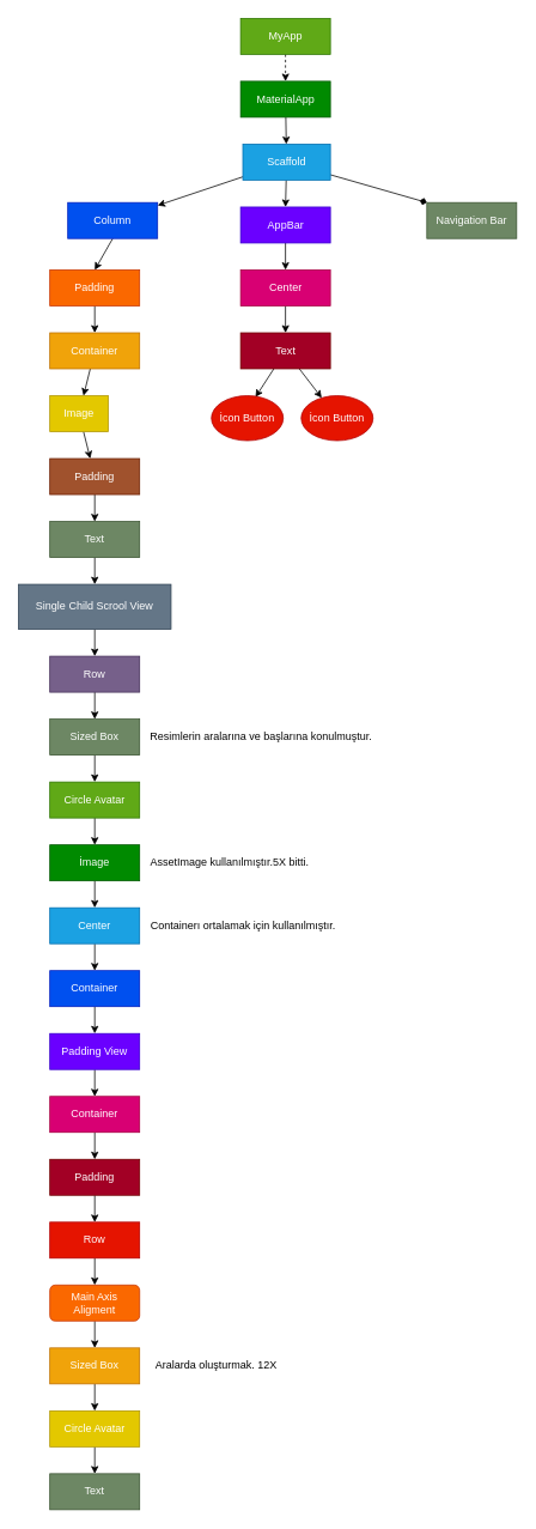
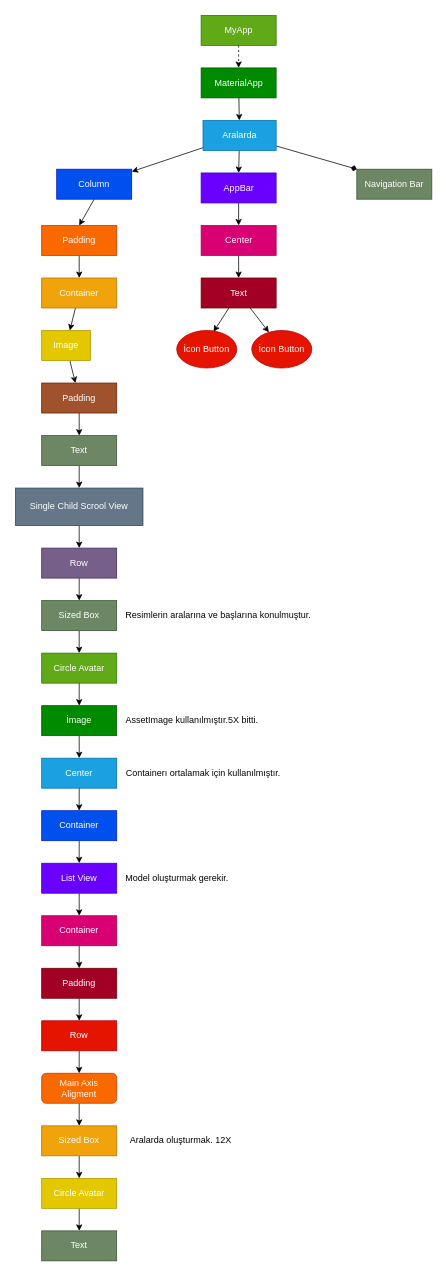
  <mxCell id="0" />
  <mxCell id="1" parent="0" />
  <mxCell id="2" value="" style="edgeStyle=none;html=1;entryX=0.5;entryY=0;entryDx=0;entryDy=0;fontColor=#ffffff;rounded=0;dashed=1;" parent="1" source="3" target="5" edge="1"><mxGeometry relative="1" as="geometry" /></mxCell>
  <mxCell id="3" value="MyApp" style="rounded=0;whiteSpace=wrap;html=1;fillColor=#60a917;fontColor=#ffffff;strokeColor=#2D7600;" parent="1" vertex="1"><mxGeometry x="267.5" y="20" width="100" height="40" as="geometry" /></mxCell>
  <mxCell id="4" value="" style="edgeStyle=none;html=1;fontColor=#ffffff;rounded=0;" parent="1" source="5" target="9" edge="1"><mxGeometry relative="1" as="geometry" /></mxCell>
  <mxCell id="5" value="MaterialApp" style="rounded=0;whiteSpace=wrap;html=1;fillColor=#008a00;fontColor=#ffffff;strokeColor=#005700;" parent="1" vertex="1"><mxGeometry x="267.5" y="90" width="100" height="40" as="geometry" /></mxCell>
  <mxCell id="6" value="" style="edgeStyle=none;html=1;fontColor=#ffffff;rounded=0;" parent="1" source="9" target="11" edge="1"><mxGeometry relative="1" as="geometry" /></mxCell>
  <mxCell id="7" value="" style="edgeStyle=none;html=1;fontColor=#ffffff;entryX=0.5;entryY=0;entryDx=0;entryDy=0;rounded=0;" parent="1" source="9" target="57" edge="1"><mxGeometry relative="1" as="geometry" /></mxCell>
  <mxCell id="8" style="edgeStyle=none;html=1;entryX=0;entryY=0;entryDx=0;entryDy=0;fontColor=#ffffff;rounded=0;endArrow=diamond;" parent="1" source="9" target="65" edge="1"><mxGeometry relative="1" as="geometry" /></mxCell>
- <mxCell id="9" value="Scaffold" style="rounded=0;whiteSpace=wrap;html=1;fillColor=#1ba1e2;fontColor=#ffffff;strokeColor=#006EAF;" parent="1" vertex="1"><mxGeometry x="270" y="160" width="97.5" height="40" as="geometry" /></mxCell>
+ <mxCell id="9" value="Aralarda" style="rounded=0;whiteSpace=wrap;html=1;fillColor=#1ba1e2;fontColor=#ffffff;strokeColor=#006EAF;" parent="1" vertex="1"><mxGeometry x="270" y="160" width="97.5" height="40" as="geometry" /></mxCell>
  <mxCell id="10" value="" style="edgeStyle=none;html=1;exitX=0.5;exitY=1;exitDx=0;exitDy=0;entryX=0.5;entryY=0;entryDx=0;entryDy=0;fontColor=#ffffff;rounded=0;" parent="1" source="11" target="18" edge="1"><mxGeometry relative="1" as="geometry"><mxPoint x="309.773" y="300" as="targetPoint" /><Array as="points" /></mxGeometry></mxCell>
  <mxCell id="11" value="Column" style="rounded=0;whiteSpace=wrap;html=1;fillColor=#0050ef;fontColor=#ffffff;strokeColor=#001DBC;" parent="1" vertex="1"><mxGeometry x="75" y="225" width="100" height="40" as="geometry" /></mxCell>
  <mxCell id="12" value="Resimlerin aralarına ve başlarına konulmuştur." style="text;html=1;align=center;verticalAlign=middle;resizable=0;points=[];autosize=1;strokeColor=none;fillColor=none;fontColor=#050505;rounded=0;" parent="1" vertex="1"><mxGeometry x="155" y="805" width="270" height="30" as="geometry" /></mxCell>
  <mxCell id="13" value="AssetImage kullanılmıştır.5X bitti." style="text;html=1;align=center;verticalAlign=middle;resizable=0;points=[];autosize=1;strokeColor=none;fillColor=none;fontColor=#080808;rounded=0;" parent="1" vertex="1"><mxGeometry x="155" y="945" width="200" height="30" as="geometry" /></mxCell>
  <mxCell id="14" value="Containerı ortalamak için kullanılmıştır." style="text;html=1;align=center;verticalAlign=middle;resizable=0;points=[];autosize=1;strokeColor=none;fillColor=none;fontColor=#050505;rounded=0;" parent="1" vertex="1"><mxGeometry x="155" y="1015" width="230" height="30" as="geometry" /></mxCell>
+ <mxCell id="15" value="Model oluşturmak gerekir." style="text;html=1;align=center;verticalAlign=middle;resizable=0;points=[];autosize=1;strokeColor=none;fillColor=none;fontColor=#020202;rounded=0;" parent="1" vertex="1"><mxGeometry x="155" y="1155" width="160" height="30" as="geometry" /></mxCell>
  <mxCell id="16" value="Aralarda oluşturmak. 12X" style="text;html=1;align=center;verticalAlign=middle;resizable=0;points=[];autosize=1;strokeColor=none;fillColor=none;fontColor=#000000;rounded=0;" parent="1" vertex="1"><mxGeometry x="155" y="1505" width="170" height="30" as="geometry" /></mxCell>
  <mxCell id="17" value="" style="edgeStyle=none;html=1;entryX=0.5;entryY=0;entryDx=0;entryDy=0;fontColor=#ffffff;rounded=0;" parent="1" source="18" target="20" edge="1"><mxGeometry relative="1" as="geometry" /></mxCell>
  <mxCell id="18" value="Padding" style="rounded=0;whiteSpace=wrap;html=1;fillColor=#fa6800;fontColor=#ffffff;strokeColor=#C73500;" parent="1" vertex="1"><mxGeometry x="55" y="300" width="100" height="40" as="geometry" /></mxCell>
  <mxCell id="19" value="" style="edgeStyle=none;html=1;fontColor=#ffffff;rounded=0;" parent="1" source="20" target="22" edge="1"><mxGeometry relative="1" as="geometry" /></mxCell>
  <mxCell id="20" value="Container" style="rounded=0;whiteSpace=wrap;html=1;fillColor=#f0a30a;fontColor=#ffffff;strokeColor=#BD7000;" parent="1" vertex="1"><mxGeometry x="55" y="370" width="100" height="40" as="geometry" /></mxCell>
  <mxCell id="21" value="" style="edgeStyle=none;html=1;fontColor=#ffffff;rounded=0;" parent="1" source="22" target="24" edge="1"><mxGeometry relative="1" as="geometry" /></mxCell>
  <mxCell id="22" value="Image" style="rounded=0;whiteSpace=wrap;html=1;fillColor=#e3c800;fontColor=#ffffff;strokeColor=#B09500;" parent="1" vertex="1"><mxGeometry x="55" y="440" width="65" height="40" as="geometry" /></mxCell>
  <mxCell id="23" value="" style="edgeStyle=none;html=1;fontColor=#ffffff;rounded=0;" parent="1" source="24" target="26" edge="1"><mxGeometry relative="1" as="geometry" /></mxCell>
  <mxCell id="24" value="Padding" style="rounded=0;whiteSpace=wrap;html=1;fillColor=#a0522d;fontColor=#ffffff;strokeColor=#6D1F00;" parent="1" vertex="1"><mxGeometry x="55" y="510" width="100" height="40" as="geometry" /></mxCell>
  <mxCell id="25" value="" style="edgeStyle=none;html=1;fontColor=#ffffff;rounded=0;" parent="1" source="26" target="28" edge="1"><mxGeometry relative="1" as="geometry" /></mxCell>
  <mxCell id="26" value="Text" style="rounded=0;whiteSpace=wrap;html=1;fillColor=#6d8764;fontColor=#ffffff;strokeColor=#3A5431;" parent="1" vertex="1"><mxGeometry x="55" y="580" width="100" height="40" as="geometry" /></mxCell>
  <mxCell id="27" value="" style="edgeStyle=none;html=1;fontColor=#ffffff;rounded=0;" parent="1" source="28" target="30" edge="1"><mxGeometry relative="1" as="geometry" /></mxCell>
  <mxCell id="28" value="Single Child Scrool View" style="rounded=0;whiteSpace=wrap;html=1;fontColor=#ffffff;fillColor=#647687;strokeColor=#314354;" parent="1" vertex="1"><mxGeometry x="20" y="650" width="170" height="50" as="geometry" /></mxCell>
  <mxCell id="29" value="" style="edgeStyle=none;html=1;fontColor=#ffffff;rounded=0;" parent="1" source="30" target="32" edge="1"><mxGeometry relative="1" as="geometry" /></mxCell>
  <mxCell id="30" value="Row" style="rounded=0;whiteSpace=wrap;html=1;fillColor=#76608a;fontColor=#ffffff;strokeColor=#432D57;" parent="1" vertex="1"><mxGeometry x="55" y="730" width="100" height="40" as="geometry" /></mxCell>
  <mxCell id="31" value="" style="edgeStyle=none;html=1;fontColor=#ffffff;entryX=0.5;entryY=0;entryDx=0;entryDy=0;rounded=0;" parent="1" source="32" target="34" edge="1"><mxGeometry relative="1" as="geometry"><mxPoint x="105" y="940" as="targetPoint" /><Array as="points"><mxPoint x="105" y="870" /></Array></mxGeometry></mxCell>
  <mxCell id="32" value="Sized Box" style="rounded=0;whiteSpace=wrap;html=1;fillColor=#6d8764;fontColor=#ffffff;strokeColor=#3A5431;" parent="1" vertex="1"><mxGeometry x="55" y="800" width="100" height="40" as="geometry" /></mxCell>
  <mxCell id="33" value="" style="edgeStyle=none;html=1;fontColor=#ffffff;rounded=0;" parent="1" source="34" target="36" edge="1"><mxGeometry relative="1" as="geometry" /></mxCell>
  <mxCell id="34" value="Circle Avatar" style="rounded=0;whiteSpace=wrap;html=1;fillColor=#60a917;strokeColor=#2D7600;fontColor=#ffffff;" parent="1" vertex="1"><mxGeometry x="55" y="870" width="100" height="40" as="geometry" /></mxCell>
  <mxCell id="35" value="" style="edgeStyle=none;html=1;fontColor=#ffffff;rounded=0;" parent="1" source="36" target="38" edge="1"><mxGeometry relative="1" as="geometry" /></mxCell>
  <mxCell id="36" value="İmage" style="rounded=0;whiteSpace=wrap;html=1;fillColor=#008a00;fontColor=#ffffff;strokeColor=#005700;" parent="1" vertex="1"><mxGeometry x="55" y="940" width="100" height="40" as="geometry" /></mxCell>
  <mxCell id="37" value="" style="edgeStyle=none;html=1;fontColor=#ffffff;rounded=0;" parent="1" source="38" target="40" edge="1"><mxGeometry relative="1" as="geometry" /></mxCell>
  <mxCell id="38" value="Center" style="rounded=0;whiteSpace=wrap;html=1;fillColor=#1ba1e2;fontColor=#ffffff;strokeColor=#006EAF;" parent="1" vertex="1"><mxGeometry x="55" y="1010" width="100" height="40" as="geometry" /></mxCell>
  <mxCell id="39" value="" style="edgeStyle=none;html=1;fontColor=#ffffff;rounded=0;" parent="1" source="40" target="42" edge="1"><mxGeometry relative="1" as="geometry" /></mxCell>
  <mxCell id="40" value="Container" style="rounded=0;whiteSpace=wrap;html=1;fillColor=#0050ef;fontColor=#ffffff;strokeColor=#001DBC;" parent="1" vertex="1"><mxGeometry x="55" y="1080" width="100" height="40" as="geometry" /></mxCell>
  <mxCell id="41" value="" style="edgeStyle=none;html=1;fontColor=#ffffff;rounded=0;" parent="1" source="42" target="44" edge="1"><mxGeometry relative="1" as="geometry" /></mxCell>
- <mxCell id="42" value="Padding View" style="rounded=0;whiteSpace=wrap;html=1;fillColor=#6a00ff;fontColor=#ffffff;strokeColor=#3700CC;" parent="1" vertex="1"><mxGeometry x="55" y="1150" width="100" height="40" as="geometry" /></mxCell>
+ <mxCell id="42" value="List View" style="rounded=0;whiteSpace=wrap;html=1;fillColor=#6a00ff;fontColor=#ffffff;strokeColor=#3700CC;" parent="1" vertex="1"><mxGeometry x="55" y="1150" width="100" height="40" as="geometry" /></mxCell>
  <mxCell id="43" value="" style="edgeStyle=none;html=1;fontColor=#ffffff;rounded=0;" parent="1" source="44" target="46" edge="1"><mxGeometry relative="1" as="geometry" /></mxCell>
  <mxCell id="44" value="Container" style="rounded=0;whiteSpace=wrap;html=1;fillColor=#d80073;fontColor=#ffffff;strokeColor=#A50040;" parent="1" vertex="1"><mxGeometry x="55" y="1220" width="100" height="40" as="geometry" /></mxCell>
  <mxCell id="45" value="" style="edgeStyle=none;html=1;fontColor=#ffffff;rounded=0;" parent="1" source="46" target="48" edge="1"><mxGeometry relative="1" as="geometry" /></mxCell>
  <mxCell id="46" value="Padding" style="rounded=0;whiteSpace=wrap;html=1;fillColor=#a20025;fontColor=#ffffff;strokeColor=#6F0000;" parent="1" vertex="1"><mxGeometry x="55" y="1290" width="100" height="40" as="geometry" /></mxCell>
  <mxCell id="47" value="" style="edgeStyle=none;html=1;fontColor=#ffffff;rounded=0;" parent="1" source="48" target="50" edge="1"><mxGeometry relative="1" as="geometry" /></mxCell>
  <mxCell id="48" value="Row" style="rounded=0;whiteSpace=wrap;html=1;fillColor=#e51400;fontColor=#ffffff;strokeColor=#B20000;" parent="1" vertex="1"><mxGeometry x="55" y="1360" width="100" height="40" as="geometry" /></mxCell>
  <mxCell id="49" value="" style="edgeStyle=none;html=1;fontColor=#ffffff;rounded=0;" parent="1" source="50" target="52" edge="1"><mxGeometry relative="1" as="geometry" /></mxCell>
  <mxCell id="50" value="Main Axis Aligment" style="whiteSpace=wrap;html=1;fillColor=#fa6800;fontColor=#ffffff;strokeColor=#C73500;rounded=1;" parent="1" vertex="1"><mxGeometry x="55" y="1430" width="100" height="40" as="geometry" /></mxCell>
  <mxCell id="51" value="" style="edgeStyle=none;html=1;fontColor=#ffffff;entryX=0.5;entryY=0;entryDx=0;entryDy=0;rounded=0;" parent="1" source="52" target="54" edge="1"><mxGeometry relative="1" as="geometry" /></mxCell>
  <mxCell id="52" value="&lt;font&gt;Sized Box&lt;/font&gt;" style="rounded=0;whiteSpace=wrap;html=1;fillColor=#f0a30a;fontColor=#ffffff;strokeColor=#BD7000;" parent="1" vertex="1"><mxGeometry x="55" y="1500" width="100" height="40" as="geometry" /></mxCell>
  <mxCell id="53" value="" style="edgeStyle=none;html=1;fontColor=#ffffff;rounded=0;" parent="1" source="54" target="55" edge="1"><mxGeometry relative="1" as="geometry" /></mxCell>
  <mxCell id="54" value="&lt;font&gt;Circle Avatar&lt;/font&gt;" style="rounded=0;whiteSpace=wrap;html=1;fillColor=#e3c800;fontColor=#ffffff;strokeColor=#B09500;" parent="1" vertex="1"><mxGeometry x="55" y="1570" width="100" height="40" as="geometry" /></mxCell>
  <mxCell id="55" value="Text" style="rounded=0;whiteSpace=wrap;html=1;fillColor=#6d8764;fontColor=#ffffff;strokeColor=#3A5431;" parent="1" vertex="1"><mxGeometry x="55" y="1640" width="100" height="40" as="geometry" /></mxCell>
  <mxCell id="56" value="" style="edgeStyle=none;html=1;fontColor=#ffffff;entryX=0.5;entryY=0;entryDx=0;entryDy=0;exitX=0.5;exitY=1;exitDx=0;exitDy=0;rounded=0;" parent="1" source="57" target="59" edge="1"><mxGeometry relative="1" as="geometry" /></mxCell>
  <mxCell id="57" value="AppBar" style="rounded=0;whiteSpace=wrap;html=1;fillColor=#6a00ff;fontColor=#ffffff;strokeColor=#3700CC;" parent="1" vertex="1"><mxGeometry x="267.5" y="230" width="100" height="40" as="geometry" /></mxCell>
  <mxCell id="58" value="" style="edgeStyle=none;html=1;fontColor=#ffffff;rounded=0;" parent="1" source="59" target="62" edge="1"><mxGeometry relative="1" as="geometry" /></mxCell>
  <mxCell id="59" value="Center" style="rounded=0;whiteSpace=wrap;html=1;fillColor=#d80073;fontColor=#ffffff;strokeColor=#A50040;" parent="1" vertex="1"><mxGeometry x="267.5" y="300" width="100" height="40" as="geometry" /></mxCell>
  <mxCell id="60" value="" style="edgeStyle=none;html=1;fontColor=#ffffff;rounded=0;" parent="1" source="62" target="63" edge="1"><mxGeometry relative="1" as="geometry" /></mxCell>
  <mxCell id="61" value="" style="edgeStyle=none;html=1;fontColor=#ffffff;rounded=0;" parent="1" source="62" edge="1"><mxGeometry relative="1" as="geometry"><mxPoint x="284.045" y="441.592" as="targetPoint" /></mxGeometry></mxCell>
  <mxCell id="62" value="Text" style="rounded=0;whiteSpace=wrap;html=1;fillColor=#a20025;fontColor=#ffffff;strokeColor=#6F0000;" parent="1" vertex="1"><mxGeometry x="267.5" y="370" width="100" height="40" as="geometry" /></mxCell>
  <mxCell id="63" value="İcon Button" style="ellipse;whiteSpace=wrap;html=1;fillColor=#e51400;fontColor=#ffffff;strokeColor=#B20000;rounded=0;" parent="1" vertex="1"><mxGeometry x="335" y="440" width="80" height="50" as="geometry" /></mxCell>
  <mxCell id="64" value="İcon Button" style="ellipse;whiteSpace=wrap;html=1;fillColor=#e51400;fontColor=#ffffff;strokeColor=#B20000;rounded=0;" parent="1" vertex="1"><mxGeometry x="235" y="440" width="80" height="50" as="geometry" /></mxCell>
  <mxCell id="65" value="Navigation Bar" style="rounded=0;whiteSpace=wrap;html=1;fontColor=#ffffff;fillColor=#6d8764;strokeColor=#3A5431;" parent="1" vertex="1"><mxGeometry x="475" y="225" width="100" height="40" as="geometry" /></mxCell>
